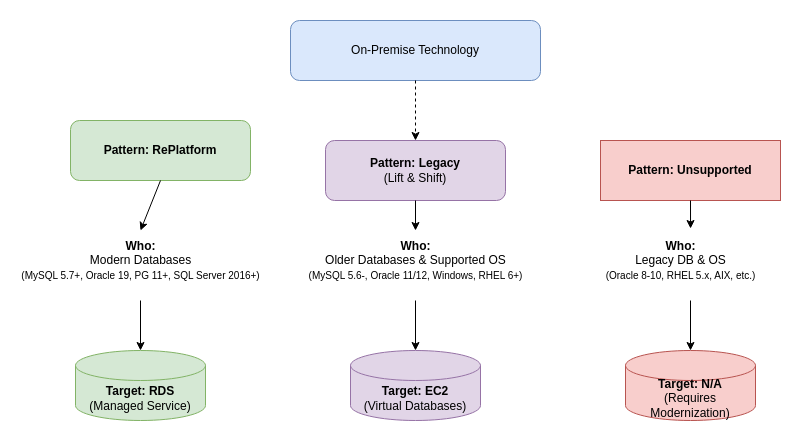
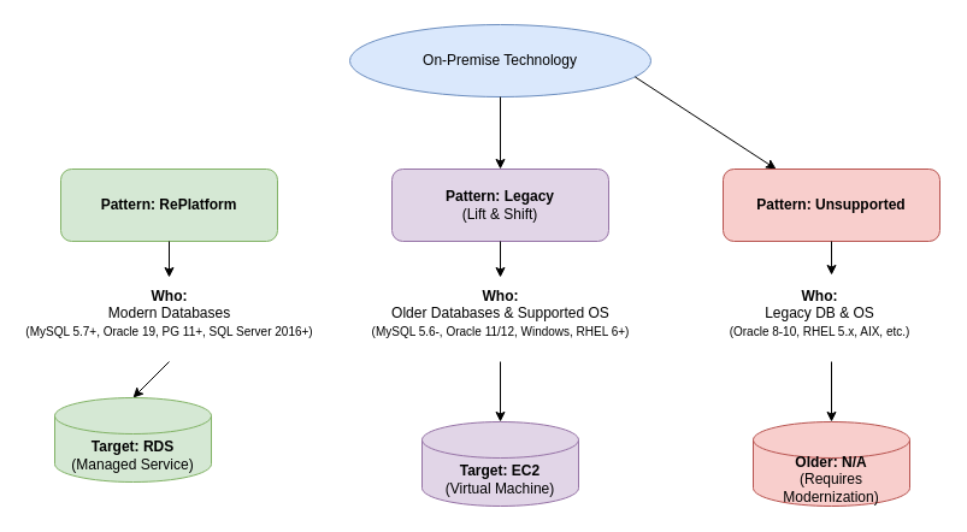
  <mxCell id="0" />
  <mxCell id="1" parent="0" />
- <mxCell id="2" value="On-Premise Technology" style="rounded=1;whiteSpace=wrap;html=1;fillColor=#dae8fc;strokeColor=#6c8ebf;" parent="1" vertex="1"><mxGeometry x="290" y="20" width="250" height="60" as="geometry" /></mxCell>
- <mxCell id="3" value="" style="endArrow=classic;html=1;rounded=0;exitX=0.5;exitY=1;exitDx=0;exitDy=0;dashed=1;" parent="1" source="2" target="6" edge="1"><mxGeometry width="50" height="50" relative="1" as="geometry"><mxPoint x="390" y="290" as="sourcePoint" /><mxPoint x="140" y="250" as="targetPoint" /></mxGeometry></mxCell>
- <mxCell id="5" value="&lt;b&gt;Pattern: RePlatform&lt;/b&gt;" style="rounded=1;whiteSpace=wrap;html=1;fillColor=#d5e8d4;strokeColor=#82b366;" parent="1" vertex="1"><mxGeometry x="70" y="120" width="180" height="60" as="geometry" /></mxCell>
+ <mxCell id="2" value="On-Premise Technology" style="ellipse;whiteSpace=wrap;html=1;fillColor=#dae8fc;strokeColor=#6c8ebf;" parent="1" vertex="1"><mxGeometry x="290" y="20" width="250" height="60" as="geometry" /></mxCell>
+ <mxCell id="3" value="" style="endArrow=classic;html=1;rounded=0;exitX=0.5;exitY=1;exitDx=0;exitDy=0;" parent="1" source="2" target="6" edge="1"><mxGeometry width="50" height="50" relative="1" as="geometry"><mxPoint x="390" y="290" as="sourcePoint" /><mxPoint x="140" y="250" as="targetPoint" /></mxGeometry></mxCell>
+ <mxCell id="4" value="" style="endArrow=classic;html=1;rounded=0;exitX=1;exitY=0.75;exitDx=0;exitDy=0;" parent="1" source="2" target="7" edge="1"><mxGeometry width="50" height="50" relative="1" as="geometry"><mxPoint x="390" y="290" as="sourcePoint" /><mxPoint x="680" y="250" as="targetPoint" /></mxGeometry></mxCell>
+ <mxCell id="5" value="&lt;b&gt;Pattern: RePlatform&lt;/b&gt;" style="rounded=1;whiteSpace=wrap;html=1;fillColor=#d5e8d4;strokeColor=#82b366;" parent="1" vertex="1"><mxGeometry x="50" y="140" width="180" height="60" as="geometry" /></mxCell>
  <mxCell id="6" value="&lt;b&gt;Pattern: Legacy&lt;/b&gt;&lt;div&gt;(Lift &amp;amp; Shift)&lt;/div&gt;" style="rounded=1;whiteSpace=wrap;html=1;fillColor=#e1d5e7;strokeColor=#9673a6;" parent="1" vertex="1"><mxGeometry x="325" y="140" width="180" height="60" as="geometry" /></mxCell>
- <mxCell id="7" value="&lt;b&gt;Pattern: Unsupported&lt;/b&gt;" style="whiteSpace=wrap;html=1;fillColor=#f8cecc;strokeColor=#b85450;rounded=0;" parent="1" vertex="1"><mxGeometry x="600" y="140" width="180" height="60" as="geometry" /></mxCell>
+ <mxCell id="7" value="&lt;b&gt;Pattern: Unsupported&lt;/b&gt;" style="rounded=1;whiteSpace=wrap;html=1;fillColor=#f8cecc;strokeColor=#b85450;" parent="1" vertex="1"><mxGeometry x="600" y="140" width="180" height="60" as="geometry" /></mxCell>
  <mxCell id="8" value="" style="endArrow=classic;html=1;rounded=0;exitX=0.5;exitY=1;exitDx=0;exitDy=0;entryX=0.5;entryY=0;entryDx=0;entryDy=0;" parent="1" source="5" target="11" edge="1"><mxGeometry width="50" height="50" relative="1" as="geometry"><mxPoint x="150" y="290" as="sourcePoint" /><mxPoint x="140" y="270" as="targetPoint" /></mxGeometry></mxCell>
  <mxCell id="9" value="" style="endArrow=classic;html=1;rounded=0;exitX=0.5;exitY=1;exitDx=0;exitDy=0;entryX=0.5;entryY=0;entryDx=0;entryDy=0;" parent="1" source="6" target="12" edge="1"><mxGeometry width="50" height="50" relative="1" as="geometry"><mxPoint x="425" y="290" as="sourcePoint" /><mxPoint x="415" y="270" as="targetPoint" /></mxGeometry></mxCell>
  <mxCell id="10" value="" style="endArrow=classic;html=1;rounded=0;exitX=0.5;exitY=1;exitDx=0;exitDy=0;entryX=0.55;entryY=-0.033;entryDx=0;entryDy=0;entryPerimeter=0;" parent="1" source="7" target="13" edge="1"><mxGeometry width="50" height="50" relative="1" as="geometry"><mxPoint x="700" y="290" as="sourcePoint" /><mxPoint x="690" y="270" as="targetPoint" /></mxGeometry></mxCell>
  <mxCell id="11" value="&lt;b&gt;Who:&lt;/b&gt;&lt;div&gt;Modern Databases&lt;/div&gt;&lt;div&gt;&lt;font style=&quot;font-size: 10px;&quot;&gt;(MySQL 5.7+, Oracle 19, PG 11+, SQL Server 2016+)&lt;/font&gt;&lt;/div&gt;" style="text;html=1;align=center;verticalAlign=middle;resizable=0;points=[];autosize=1;strokeColor=none;fillColor=none;" parent="1" vertex="1"><mxGeometry x="20" y="230" width="240" height="60" as="geometry" /></mxCell>
  <mxCell id="12" value="&lt;b&gt;Who:&lt;/b&gt;&lt;div&gt;Older Databases &amp;amp; Supported OS&lt;/div&gt;&lt;div&gt;&lt;font style=&quot;font-size: 10px;&quot;&gt;(MySQL 5.6-, Oracle 11/12, Windows, RHEL 6+)&lt;/font&gt;&lt;/div&gt;" style="text;html=1;align=center;verticalAlign=middle;resizable=0;points=[];autosize=1;strokeColor=none;fillColor=none;" parent="1" vertex="1"><mxGeometry x="289" y="230" width="252" height="60" as="geometry" /></mxCell>
  <mxCell id="13" value="&lt;b&gt;Who:&lt;/b&gt;&lt;div&gt;Legacy DB &amp;amp; OS&lt;/div&gt;&lt;div&gt;&lt;font style=&quot;font-size: 10px;&quot;&gt;(Oracle 8-10, RHEL 5.x, AIX, etc.)&lt;/font&gt;&lt;/div&gt;" style="text;html=1;align=center;verticalAlign=middle;resizable=0;points=[];autosize=1;strokeColor=none;fillColor=none;" parent="1" vertex="1"><mxGeometry x="579.5" y="230" width="201" height="60" as="geometry" /></mxCell>
  <mxCell id="14" value="" style="endArrow=classic;html=1;rounded=0;entryX=0.5;entryY=0;entryDx=0;entryDy=0;" parent="1" target="17" edge="1"><mxGeometry width="50" height="50" relative="1" as="geometry"><mxPoint x="140" y="300" as="sourcePoint" /><mxPoint x="140" y="350" as="targetPoint" /></mxGeometry></mxCell>
  <mxCell id="15" value="" style="endArrow=classic;html=1;rounded=0;entryX=0.5;entryY=0;entryDx=0;entryDy=0;" parent="1" edge="1"><mxGeometry width="50" height="50" relative="1" as="geometry"><mxPoint x="415" y="300" as="sourcePoint" /><mxPoint x="415" y="350" as="targetPoint" /></mxGeometry></mxCell>
  <mxCell id="16" value="" style="endArrow=classic;html=1;rounded=0;entryX=0.5;entryY=0;entryDx=0;entryDy=0;" parent="1" edge="1"><mxGeometry width="50" height="50" relative="1" as="geometry"><mxPoint x="690" y="300" as="sourcePoint" /><mxPoint x="690" y="350" as="targetPoint" /></mxGeometry></mxCell>
- <mxCell id="17" value="&lt;b&gt;Target: RDS&lt;/b&gt;&lt;div&gt;(Managed Service)&lt;/div&gt;" style="shape=cylinder3;whiteSpace=wrap;html=1;boundedLbl=1;backgroundOutline=1;size=15;fillColor=#d5e8d4;strokeColor=#82b366;" parent="1" vertex="1"><mxGeometry x="75" y="350" width="130" height="70" as="geometry" /></mxCell>
- <mxCell id="18" value="&lt;b&gt;Target: EC2&lt;/b&gt;&lt;div&gt;(Virtual Databases)&lt;/div&gt;" style="shape=cylinder3;whiteSpace=wrap;html=1;boundedLbl=1;backgroundOutline=1;size=15;fillColor=#e1d5e7;strokeColor=#9673a6;" parent="1" vertex="1"><mxGeometry x="350" y="350" width="130" height="70" as="geometry" /></mxCell>
- <mxCell id="19" value="&lt;b&gt;Target: N/A&lt;/b&gt;&lt;div&gt;(Requires Modernization)&lt;br&gt;&lt;/div&gt;" style="shape=cylinder3;whiteSpace=wrap;html=1;boundedLbl=1;backgroundOutline=1;size=15;fillColor=#f8cecc;strokeColor=#b85450;" parent="1" vertex="1"><mxGeometry x="625" y="350" width="130" height="70" as="geometry" /></mxCell>
+ <mxCell id="17" value="&lt;b&gt;Target: RDS&lt;/b&gt;&lt;div&gt;(Managed Service)&lt;/div&gt;" style="shape=cylinder3;whiteSpace=wrap;html=1;boundedLbl=1;backgroundOutline=1;size=15;fillColor=#d5e8d4;strokeColor=#82b366;" parent="1" vertex="1"><mxGeometry x="45" y="330" width="130" height="70" as="geometry" /></mxCell>
+ <mxCell id="18" value="&lt;b&gt;Target: EC2&lt;/b&gt;&lt;div&gt;(Virtual Machine)&lt;/div&gt;" style="shape=cylinder3;whiteSpace=wrap;html=1;boundedLbl=1;backgroundOutline=1;size=15;fillColor=#e1d5e7;strokeColor=#9673a6;" parent="1" vertex="1"><mxGeometry x="350" y="350" width="130" height="70" as="geometry" /></mxCell>
+ <mxCell id="19" value="&lt;b&gt;Older: N/A&lt;/b&gt;&lt;div&gt;(Requires Modernization)&lt;br&gt;&lt;/div&gt;" style="shape=cylinder3;whiteSpace=wrap;html=1;boundedLbl=1;backgroundOutline=1;size=15;fillColor=#f8cecc;strokeColor=#b85450;" parent="1" vertex="1"><mxGeometry x="625" y="350" width="130" height="70" as="geometry" /></mxCell>
